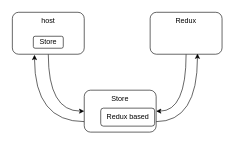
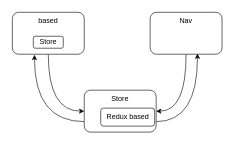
  <mxCell id="0" />
  <mxCell id="1" parent="0" />
  <mxCell id="2" style="edgeStyle=orthogonalEdgeStyle;html=1;exitX=0.5;exitY=1;exitDx=0;exitDy=0;entryX=0;entryY=0.5;entryDx=0;entryDy=0;curved=1;" edge="1" parent="1" source="3" target="9"><mxGeometry relative="1" as="geometry" /></mxCell>
- <mxCell id="3" value="host" style="rounded=1;whiteSpace=wrap;html=1;verticalAlign=top;" parent="1" vertex="1"><mxGeometry x="20" y="20" width="120" height="70" as="geometry" /></mxCell>
+ <mxCell id="3" value="based" style="rounded=1;whiteSpace=wrap;html=1;verticalAlign=top;" parent="1" vertex="1"><mxGeometry x="20" y="20" width="120" height="70" as="geometry" /></mxCell>
  <mxCell id="4" style="edgeStyle=orthogonalEdgeStyle;html=1;exitX=0.5;exitY=1;exitDx=0;exitDy=0;entryX=1;entryY=0.5;entryDx=0;entryDy=0;curved=1;" edge="1" parent="1" source="5" target="9"><mxGeometry relative="1" as="geometry" /></mxCell>
- <mxCell id="5" value="Redux" style="rounded=1;whiteSpace=wrap;html=1;horizontal=1;verticalAlign=top;" parent="1" vertex="1"><mxGeometry x="250" y="20" width="120" height="70" as="geometry" /></mxCell>
+ <mxCell id="5" value="Nav" style="rounded=1;whiteSpace=wrap;html=1;horizontal=1;verticalAlign=top;" parent="1" vertex="1"><mxGeometry x="250" y="20" width="120" height="70" as="geometry" /></mxCell>
  <mxCell id="6" value="Store" style="rounded=1;whiteSpace=wrap;html=1;" parent="1" vertex="1"><mxGeometry x="55" y="60" width="50" height="20" as="geometry" /></mxCell>
  <mxCell id="7" style="edgeStyle=orthogonalEdgeStyle;html=1;exitX=1;exitY=0.75;exitDx=0;exitDy=0;entryX=0.658;entryY=0.986;entryDx=0;entryDy=0;entryPerimeter=0;curved=1;" edge="1" parent="1" source="9" target="5"><mxGeometry relative="1" as="geometry" /></mxCell>
  <mxCell id="8" style="edgeStyle=orthogonalEdgeStyle;html=1;exitX=0;exitY=0.75;exitDx=0;exitDy=0;entryX=0.308;entryY=1.014;entryDx=0;entryDy=0;entryPerimeter=0;curved=1;" edge="1" parent="1" source="9" target="3"><mxGeometry relative="1" as="geometry" /></mxCell>
  <mxCell id="9" value="Store" style="rounded=1;whiteSpace=wrap;html=1;verticalAlign=top;" vertex="1" parent="1"><mxGeometry x="140" y="150" width="120" height="70" as="geometry" /></mxCell>
  <mxCell id="10" value="Redux based" style="rounded=1;whiteSpace=wrap;html=1;" vertex="1" parent="1"><mxGeometry x="167.5" y="180" width="90" height="30" as="geometry" /></mxCell>
